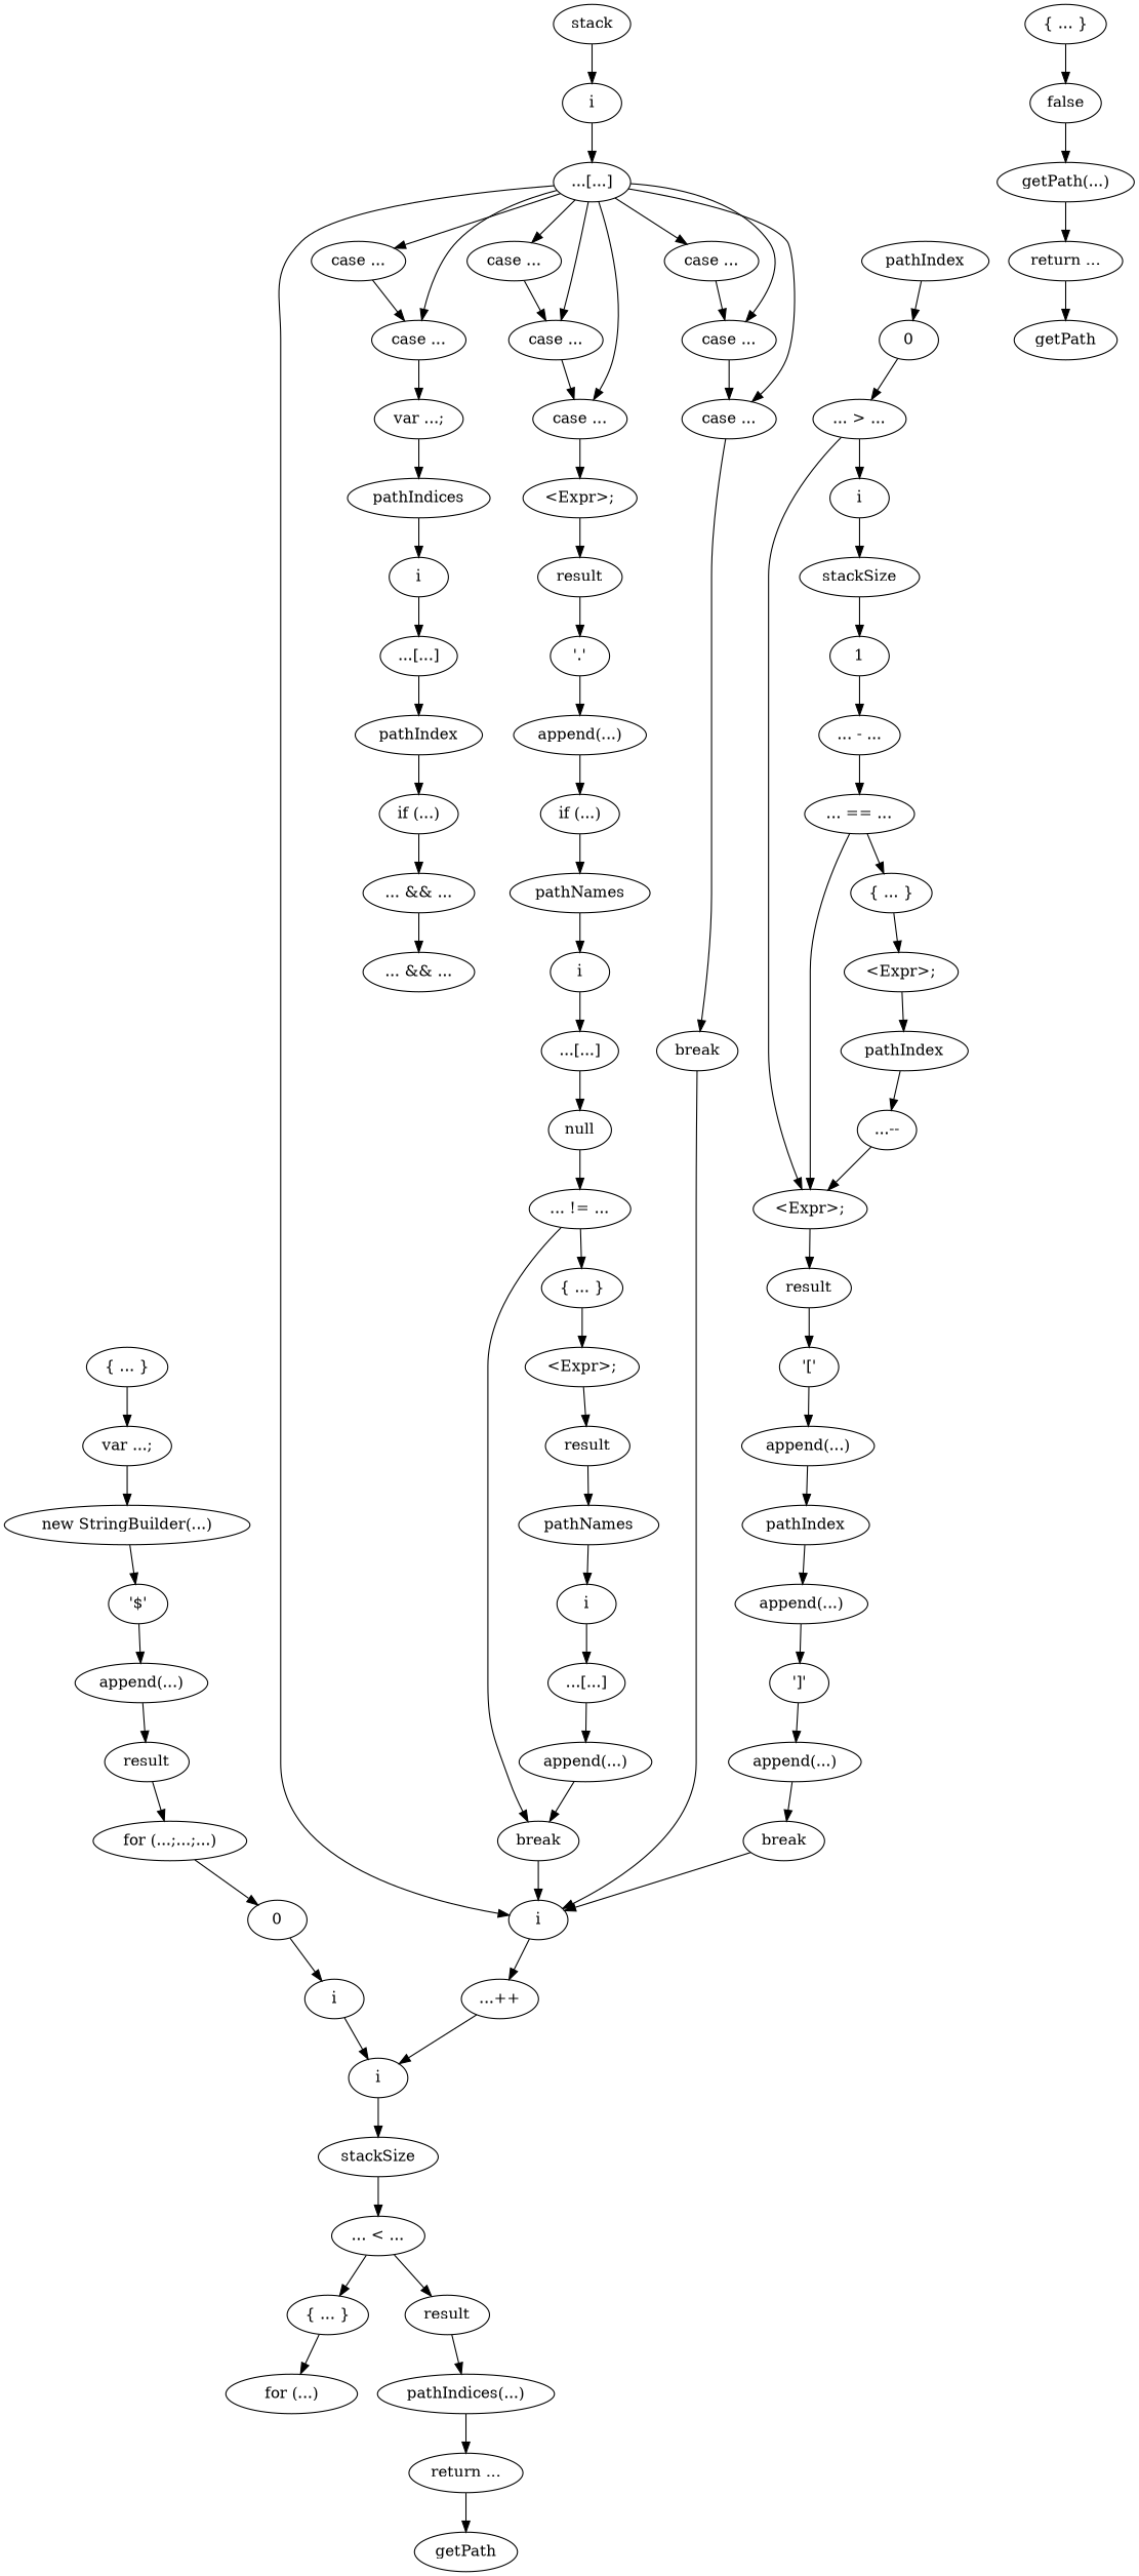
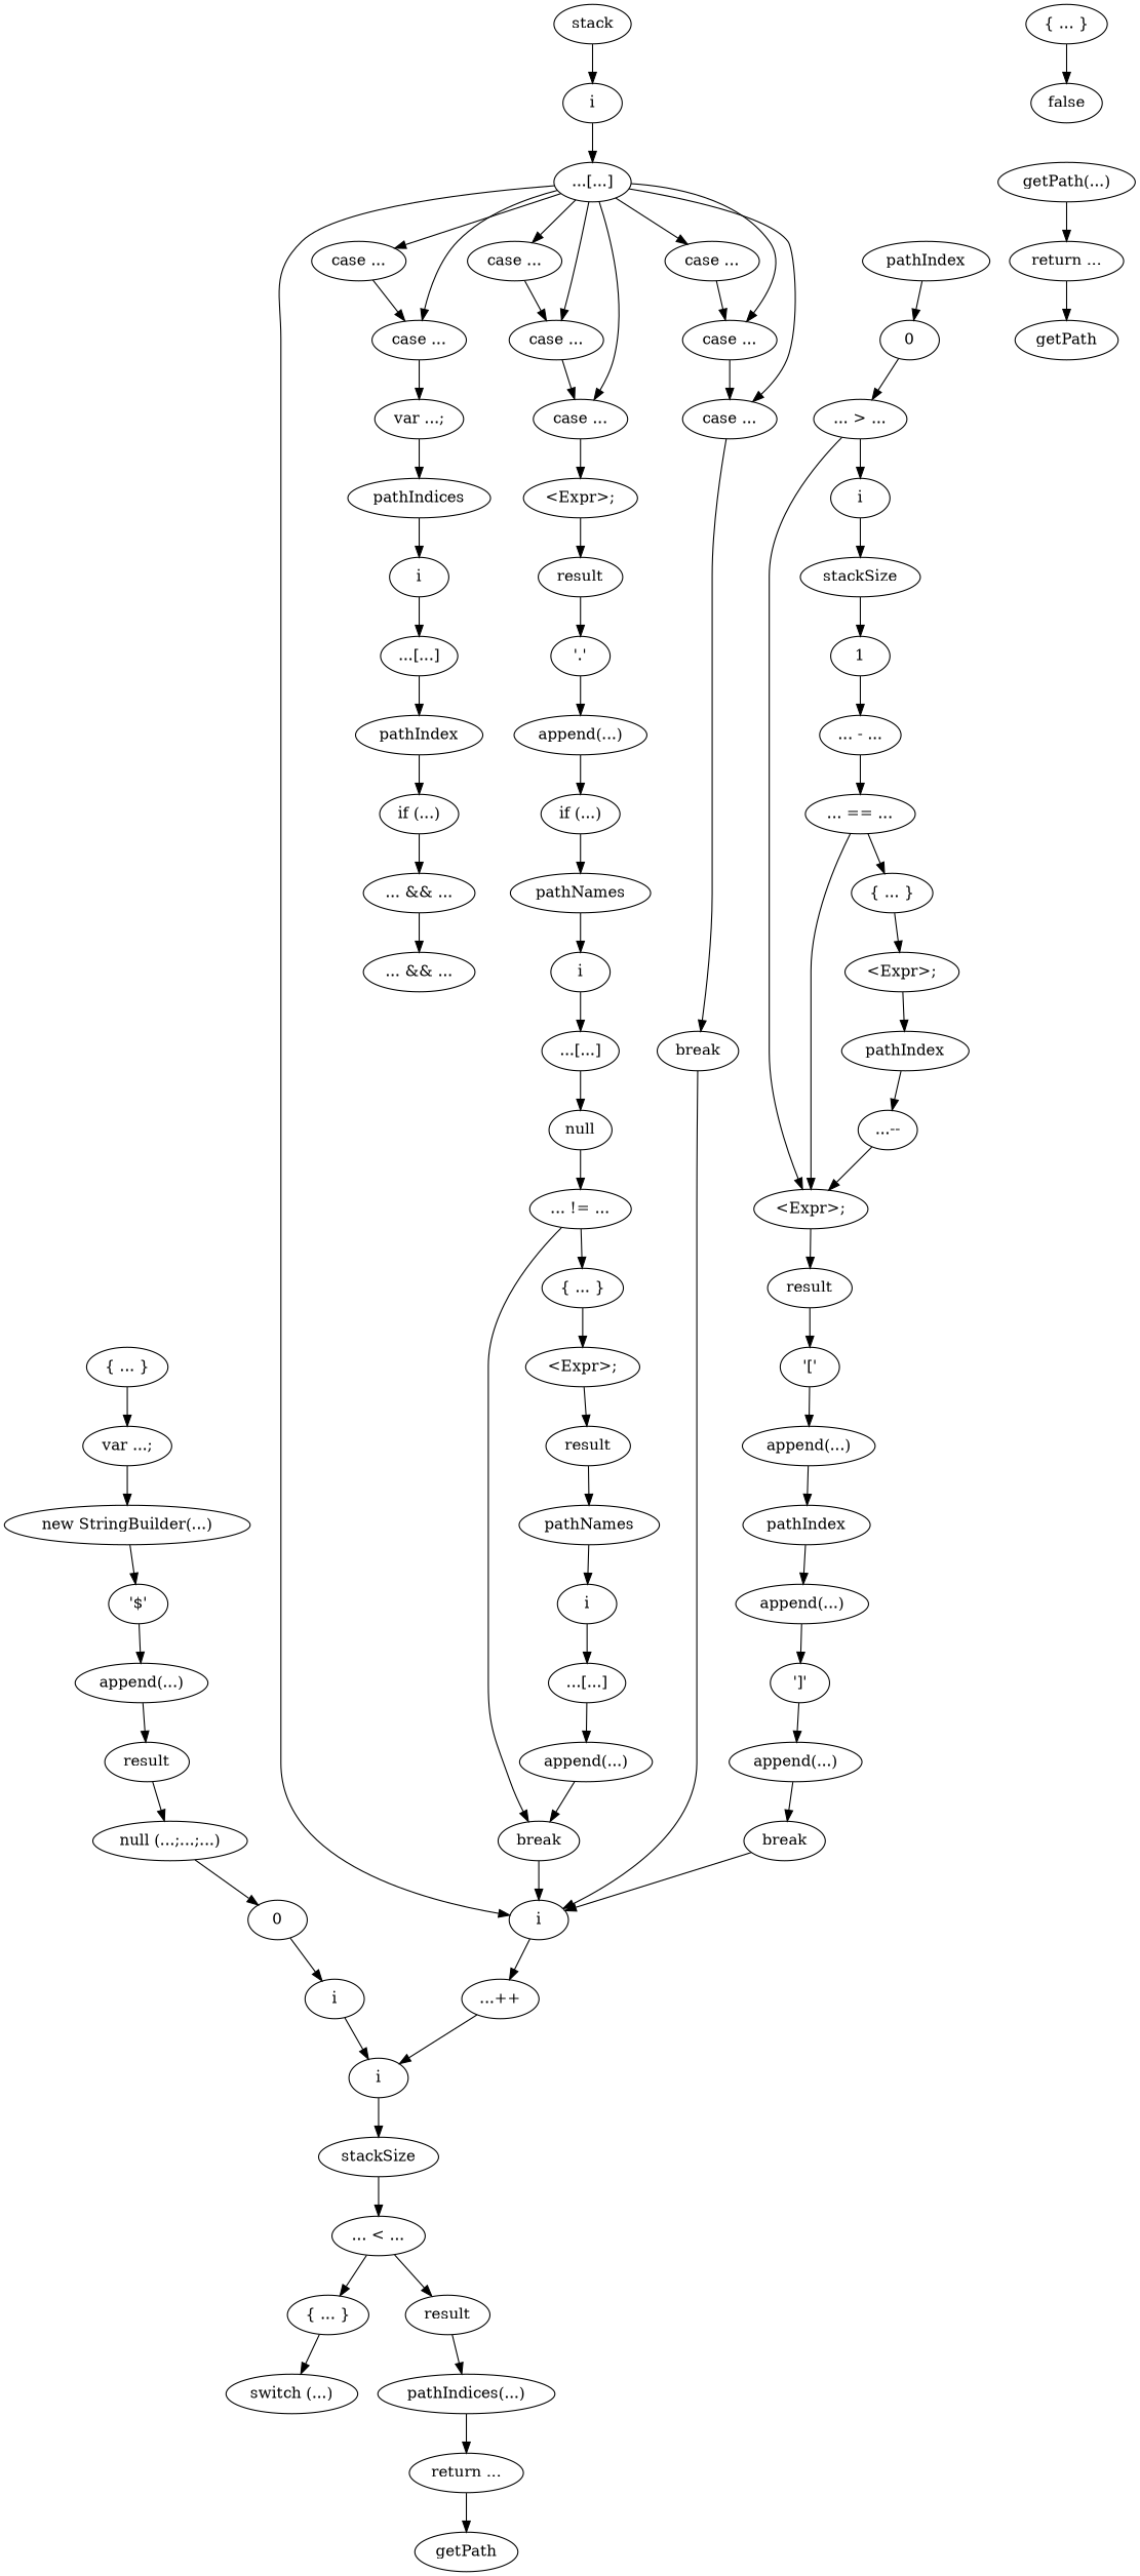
  digraph {
    compound=true
    n1 [label="{ ... }"]
    n2 [label="var ...;"]
    n3 [label="new StringBuilder(...)"]
    n4 [label="'$'"]
    n5 [label="append(...)"]
    n6 [label=result]
-   n7 [label="for (...;...;...)"]
+   n7 [label="null (...;...;...)"]
    n8 [label=0]
    n9 [label=i]
    n10 [label=i]
    n11 [label="return ..."]
    n12 [label=getPath]
    n13 [label=stackSize]
    n14 [label="... < ..."]
    n15 [label="{ ... }"]
    n16 [label=result]
-   n17 [label="for (...)"]
+   n17 [label="switch (...)"]
    n18 [label="pathIndices(...)"]
    n19 [label="...++"]
    n20 [label=stack]
    n21 [label=i]
    n22 [label=i]
    n23 [label="...[...]"]
    n24 [label="case ..."]
    n25 [label="case ..."]
    n26 [label="case ..."]
    n27 [label="case ..."]
    n28 [label="case ..."]
    n29 [label="case ..."]
    n30 [label="case ..."]
    n31 [label="case ..."]
    n32 [label="var ...;"]
    n33 [label="<Expr>;"]
    n34 [label=break]
    n35 [label=pathIndices]
    n36 [label=result]
    n37 [label=i]
    n38 [label="...[...]"]
    n39 [label=pathIndex]
    n40 [label="if (...)"]
    n41 [label="... && ..."]
    n42 [label="... && ..."]
    n43 [label="<Expr>;"]
    n44 [label=result]
    n45 [label="'['"]
    n46 [label="append(...)"]
    n47 [label=break]
    n48 [label="'.'"]
    n49 [label="append(...)"]
    n50 [label="if (...)"]
    n51 [label=pathNames]
    n52 [label=i]
    n53 [label="...[...]"]
    n54 [label=break]
    n55 [label="{ ... }"]
    n56 [label="<Expr>;"]
    n57 [label=pathIndex]
    n58 [label="...--"]
    n59 [label=pathIndex]
    n60 [label=0]
    n61 [label="... == ..."]
    n62 [label="... > ..."]
    n63 [label=i]
    n64 [label=stackSize]
    n65 [label=1]
    n66 [label="... - ..."]
    n67 [label="append(...)"]
    n68 [label="append(...)"]
    n69 [label="']'"]
    n70 [label=pathIndex]
    n71 [label="... != ..."]
    n72 [label="{ ... }"]
    n73 [label="<Expr>;"]
    n74 [label=result]
    n75 [label=pathNames]
    n76 [label=null]
    n77 [label=i]
    n78 [label="append(...)"]
    n79 [label="...[...]"]
    n80 [label="{ ... }"]
    n81 [label=false]
    n82 [label="getPath(...)"]
    n83 [label="return ..."]
    n84 [label=getPath]
    n1 -> n2
    n2 -> n3
    n3 -> n4
    n4 -> n5
    n5 -> n6
    n6 -> n7
    n7 -> n8
    n8 -> n9
    n9 -> n10
    n10 -> n13
    n11 -> n12
    n13 -> n14
    n14 -> n15
    n14 -> n16
    n15 -> n17
    n16 -> n18
    n18 -> n11
    n19 -> n10
    n20 -> n21
    n21 -> n23
    n22 -> n19
    n23 -> n22
    n23 -> n24
    n23 -> n25
    n23 -> n26
    n23 -> n27
    n23 -> n28
    n23 -> n29
    n23 -> n30
    n23 -> n31
    n24 -> n25
    n25 -> n32
    n26 -> n27
    n27 -> n28
    n28 -> n33
    n29 -> n30
    n30 -> n31
    n31 -> n34
    n32 -> n35
    n33 -> n36
    n34 -> n22
    n35 -> n37
    n36 -> n48
    n37 -> n38
    n38 -> n39
    n39 -> n40
    n40 -> n41
    n41 -> n42
    n43 -> n44
    n44 -> n45
    n45 -> n46
    n46 -> n70
    n47 -> n22
    n48 -> n49
    n49 -> n50
    n50 -> n51
    n51 -> n52
    n52 -> n53
    n53 -> n76
    n54 -> n22
    n55 -> n56
    n56 -> n57
    n57 -> n58
    n58 -> n43
    n59 -> n60
    n60 -> n62
    n61 -> n43
    n61 -> n55
    n62 -> n43
    n62 -> n63
    n63 -> n64
    n64 -> n65
    n65 -> n66
    n66 -> n61
    n67 -> n47
    n68 -> n69
    n69 -> n67
    n70 -> n68
    n71 -> n54
    n71 -> n72
    n72 -> n73
    n73 -> n74
    n74 -> n75
    n75 -> n77
    n76 -> n71
    n77 -> n79
    n78 -> n54
    n79 -> n78
    n80 -> n81
-   n81 -> n82
    n82 -> n83
    n83 -> n84
  }
